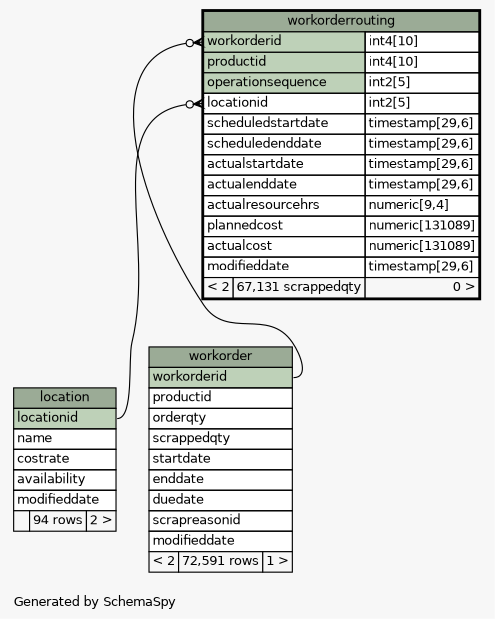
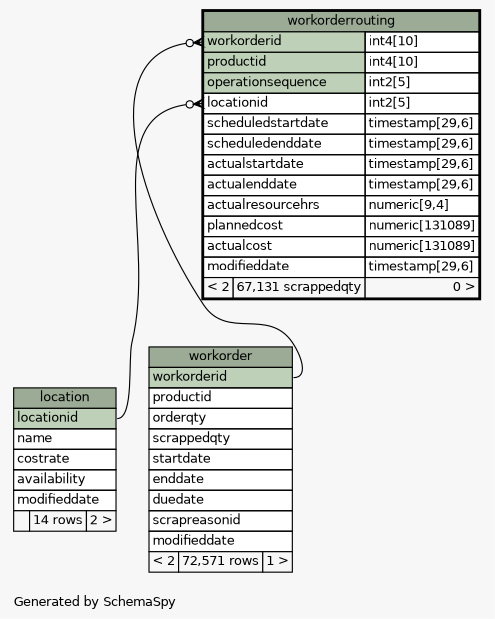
  digraph {
    bgcolor="#f7f7f7"
    fontname=Helvetica
    fontsize=11
    label="\nGenerated by SchemaSpy"
    labeljust=l
    nodesep=0.18
    rankdir=TB
    ranksep=0.46
    node [fontname=Helvetica fontsize=11 shape=plaintext]
    edge [arrowhead=none arrowsize=0.8 arrowtail=crowodot dir=back]
    n1 [label=<     <TABLE BORDER="2" CELLBORDER="1" CELLSPACING="0" BGCOLOR="#ffffff">       <TR><TD COLSPAN="3" BGCOLOR="#9bab96" ALIGN="CENTER">workorderrouting</TD></TR>       <TR><TD PORT="workorderid" COLSPAN="2" BGCOLOR="#bed1b8" ALIGN="LEFT">workorderid</TD><TD PORT="workorderid.type" ALIGN="LEFT">int4[10]</TD></TR>       <TR><TD PORT="productid" COLSPAN="2" BGCOLOR="#bed1b8" ALIGN="LEFT">productid</TD><TD PORT="productid.type" ALIGN="LEFT">int4[10]</TD></TR>       <TR><TD PORT="operationsequence" COLSPAN="2" BGCOLOR="#bed1b8" ALIGN="LEFT">operationsequence</TD><TD PORT="operationsequence.type" ALIGN="LEFT">int2[5]</TD></TR>       <TR><TD PORT="locationid" COLSPAN="2" ALIGN="LEFT">locationid</TD><TD PORT="locationid.type" ALIGN="LEFT">int2[5]</TD></TR>       <TR><TD PORT="scheduledstartdate" COLSPAN="2" ALIGN="LEFT">scheduledstartdate</TD><TD PORT="scheduledstartdate.type" ALIGN="LEFT">timestamp[29,6]</TD></TR>       <TR><TD PORT="scheduledenddate" COLSPAN="2" ALIGN="LEFT">scheduledenddate</TD><TD PORT="scheduledenddate.type" ALIGN="LEFT">timestamp[29,6]</TD></TR>       <TR><TD PORT="actualstartdate" COLSPAN="2" ALIGN="LEFT">actualstartdate</TD><TD PORT="actualstartdate.type" ALIGN="LEFT">timestamp[29,6]</TD></TR>       <TR><TD PORT="actualenddate" COLSPAN="2" ALIGN="LEFT">actualenddate</TD><TD PORT="actualenddate.type" ALIGN="LEFT">timestamp[29,6]</TD></TR>       <TR><TD PORT="actualresourcehrs" COLSPAN="2" ALIGN="LEFT">actualresourcehrs</TD><TD PORT="actualresourcehrs.type" ALIGN="LEFT">numeric[9,4]</TD></TR>       <TR><TD PORT="plannedcost" COLSPAN="2" ALIGN="LEFT">plannedcost</TD><TD PORT="plannedcost.type" ALIGN="LEFT">numeric[131089]</TD></TR>       <TR><TD PORT="actualcost" COLSPAN="2" ALIGN="LEFT">actualcost</TD><TD PORT="actualcost.type" ALIGN="LEFT">numeric[131089]</TD></TR>       <TR><TD PORT="modifieddate" COLSPAN="2" ALIGN="LEFT">modifieddate</TD><TD PORT="modifieddate.type" ALIGN="LEFT">timestamp[29,6]</TD></TR>       <TR><TD ALIGN="LEFT" BGCOLOR="#f7f7f7">&lt; 2</TD><TD ALIGN="RIGHT" BGCOLOR="#f7f7f7">67,131 scrappedqty</TD><TD ALIGN="RIGHT" BGCOLOR="#f7f7f7">0 &gt;</TD></TR>     </TABLE>>]
-   n2 [label=<     <TABLE BORDER="0" CELLBORDER="1" CELLSPACING="0" BGCOLOR="#ffffff">       <TR><TD COLSPAN="3" BGCOLOR="#9bab96" ALIGN="CENTER">location</TD></TR>       <TR><TD PORT="locationid" COLSPAN="3" BGCOLOR="#bed1b8" ALIGN="LEFT">locationid</TD></TR>       <TR><TD PORT="name" COLSPAN="3" ALIGN="LEFT">name</TD></TR>       <TR><TD PORT="costrate" COLSPAN="3" ALIGN="LEFT">costrate</TD></TR>       <TR><TD PORT="availability" COLSPAN="3" ALIGN="LEFT">availability</TD></TR>       <TR><TD PORT="modifieddate" COLSPAN="3" ALIGN="LEFT">modifieddate</TD></TR>       <TR><TD ALIGN="LEFT" BGCOLOR="#f7f7f7">  </TD><TD ALIGN="RIGHT" BGCOLOR="#f7f7f7">94 rows</TD><TD ALIGN="RIGHT" BGCOLOR="#f7f7f7">2 &gt;</TD></TR>     </TABLE>>]
-   n3 [label=<     <TABLE BORDER="0" CELLBORDER="1" CELLSPACING="0" BGCOLOR="#ffffff">       <TR><TD COLSPAN="3" BGCOLOR="#9bab96" ALIGN="CENTER">workorder</TD></TR>       <TR><TD PORT="workorderid" COLSPAN="3" BGCOLOR="#bed1b8" ALIGN="LEFT">workorderid</TD></TR>       <TR><TD PORT="productid" COLSPAN="3" ALIGN="LEFT">productid</TD></TR>       <TR><TD PORT="orderqty" COLSPAN="3" ALIGN="LEFT">orderqty</TD></TR>       <TR><TD PORT="scrappedqty" COLSPAN="3" ALIGN="LEFT">scrappedqty</TD></TR>       <TR><TD PORT="startdate" COLSPAN="3" ALIGN="LEFT">startdate</TD></TR>       <TR><TD PORT="enddate" COLSPAN="3" ALIGN="LEFT">enddate</TD></TR>       <TR><TD PORT="duedate" COLSPAN="3" ALIGN="LEFT">duedate</TD></TR>       <TR><TD PORT="scrapreasonid" COLSPAN="3" ALIGN="LEFT">scrapreasonid</TD></TR>       <TR><TD PORT="modifieddate" COLSPAN="3" ALIGN="LEFT">modifieddate</TD></TR>       <TR><TD ALIGN="LEFT" BGCOLOR="#f7f7f7">&lt; 2</TD><TD ALIGN="RIGHT" BGCOLOR="#f7f7f7">72,591 rows</TD><TD ALIGN="RIGHT" BGCOLOR="#f7f7f7">1 &gt;</TD></TR>     </TABLE>>]
+   n2 [label=<     <TABLE BORDER="0" CELLBORDER="1" CELLSPACING="0" BGCOLOR="#ffffff">       <TR><TD COLSPAN="3" BGCOLOR="#9bab96" ALIGN="CENTER">location</TD></TR>       <TR><TD PORT="locationid" COLSPAN="3" BGCOLOR="#bed1b8" ALIGN="LEFT">locationid</TD></TR>       <TR><TD PORT="name" COLSPAN="3" ALIGN="LEFT">name</TD></TR>       <TR><TD PORT="costrate" COLSPAN="3" ALIGN="LEFT">costrate</TD></TR>       <TR><TD PORT="availability" COLSPAN="3" ALIGN="LEFT">availability</TD></TR>       <TR><TD PORT="modifieddate" COLSPAN="3" ALIGN="LEFT">modifieddate</TD></TR>       <TR><TD ALIGN="LEFT" BGCOLOR="#f7f7f7">  </TD><TD ALIGN="RIGHT" BGCOLOR="#f7f7f7">14 rows</TD><TD ALIGN="RIGHT" BGCOLOR="#f7f7f7">2 &gt;</TD></TR>     </TABLE>>]
+   n3 [label=<     <TABLE BORDER="0" CELLBORDER="1" CELLSPACING="0" BGCOLOR="#ffffff">       <TR><TD COLSPAN="3" BGCOLOR="#9bab96" ALIGN="CENTER">workorder</TD></TR>       <TR><TD PORT="workorderid" COLSPAN="3" BGCOLOR="#bed1b8" ALIGN="LEFT">workorderid</TD></TR>       <TR><TD PORT="productid" COLSPAN="3" ALIGN="LEFT">productid</TD></TR>       <TR><TD PORT="orderqty" COLSPAN="3" ALIGN="LEFT">orderqty</TD></TR>       <TR><TD PORT="scrappedqty" COLSPAN="3" ALIGN="LEFT">scrappedqty</TD></TR>       <TR><TD PORT="startdate" COLSPAN="3" ALIGN="LEFT">startdate</TD></TR>       <TR><TD PORT="enddate" COLSPAN="3" ALIGN="LEFT">enddate</TD></TR>       <TR><TD PORT="duedate" COLSPAN="3" ALIGN="LEFT">duedate</TD></TR>       <TR><TD PORT="scrapreasonid" COLSPAN="3" ALIGN="LEFT">scrapreasonid</TD></TR>       <TR><TD PORT="modifieddate" COLSPAN="3" ALIGN="LEFT">modifieddate</TD></TR>       <TR><TD ALIGN="LEFT" BGCOLOR="#f7f7f7">&lt; 2</TD><TD ALIGN="RIGHT" BGCOLOR="#f7f7f7">72,571 rows</TD><TD ALIGN="RIGHT" BGCOLOR="#f7f7f7">1 &gt;</TD></TR>     </TABLE>>]
    n1 -> n2 [headport="locationid:e" tailport="locationid:w"]
    n1 -> n3 [headport="workorderid:e" tailport="workorderid:w"]
  }
